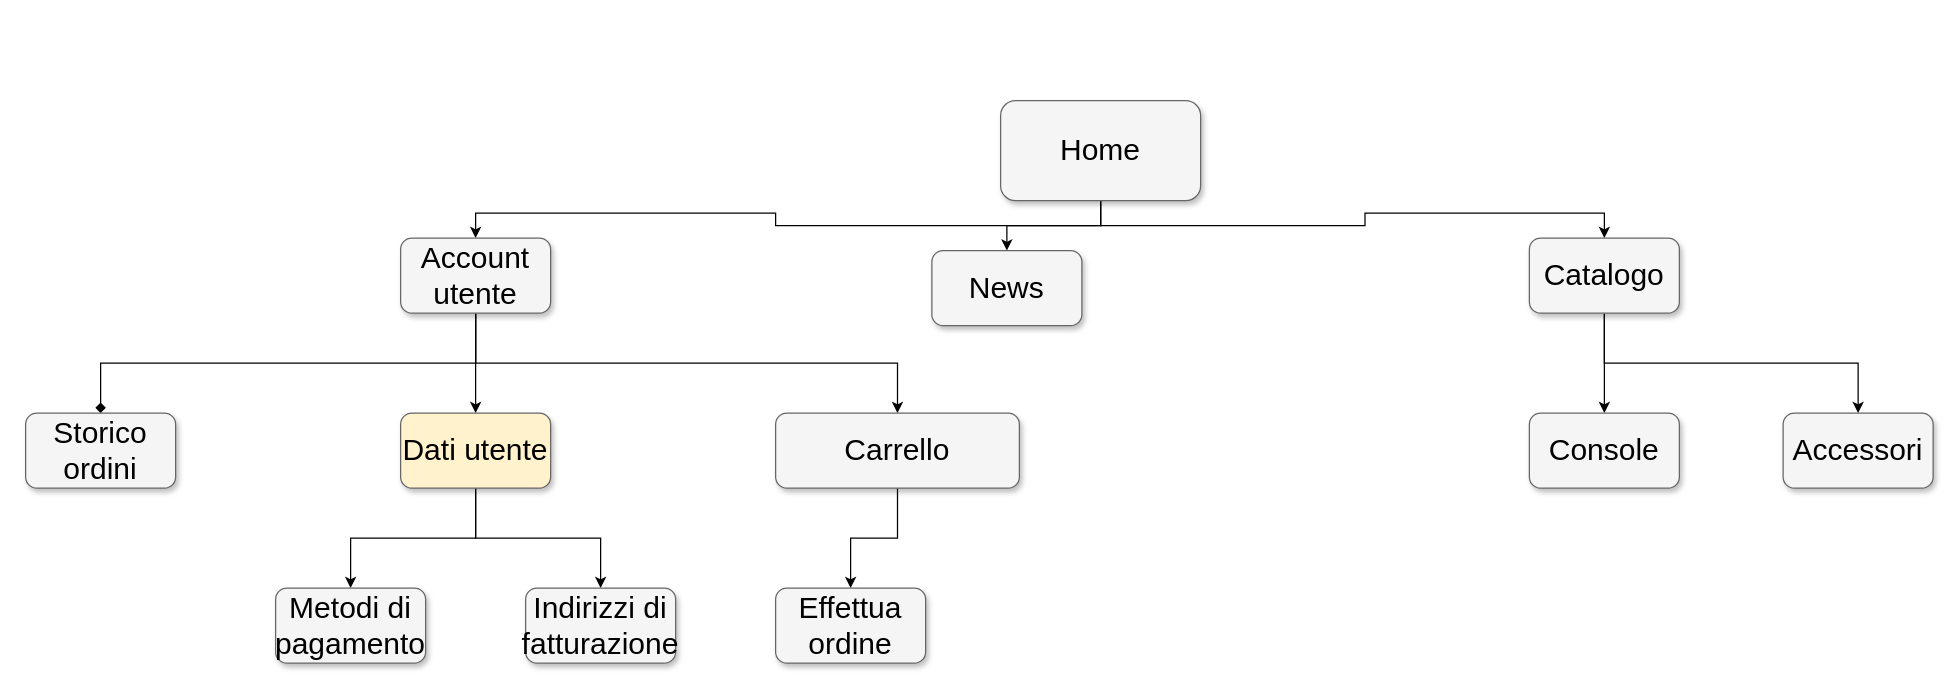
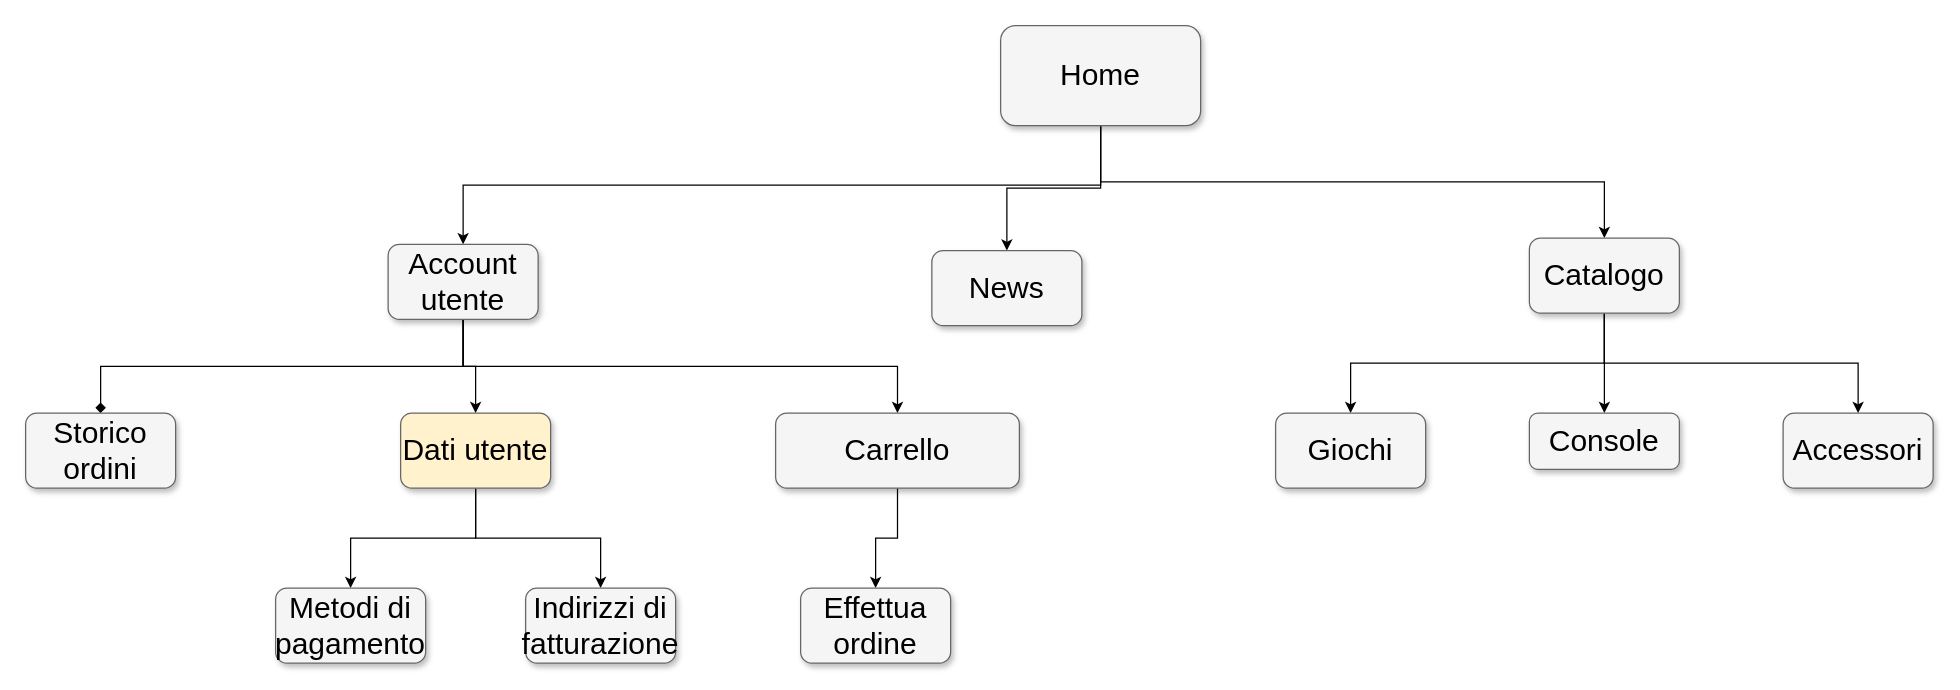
  <mxCell id="0" style=";html=1;" />
  <mxCell id="1" style=";html=1;" parent="0" />
  <mxCell id="2" value="" style="edgeStyle=orthogonalEdgeStyle;rounded=0;orthogonalLoop=1;jettySize=auto;html=1;exitX=0.5;exitY=1;exitDx=0;exitDy=0;" edge="1" parent="1" source="5" target="9"><mxGeometry relative="1" as="geometry" /></mxCell>
  <mxCell id="3" value="" style="edgeStyle=orthogonalEdgeStyle;rounded=0;orthogonalLoop=1;jettySize=auto;html=1;exitX=0.5;exitY=1;exitDx=0;exitDy=0;" edge="1" parent="1" source="5" target="13"><mxGeometry relative="1" as="geometry" /></mxCell>
  <mxCell id="4" value="" style="edgeStyle=orthogonalEdgeStyle;rounded=0;orthogonalLoop=1;jettySize=auto;html=1;" edge="1" parent="1" source="5" target="17"><mxGeometry relative="1" as="geometry" /></mxCell>
- <mxCell id="5" value="Home" style="whiteSpace=wrap;html=1;rounded=1;shadow=1;strokeWidth=1;fontSize=24;align=center;fillColor=#f5f5f5;strokeColor=#666666;" parent="1" vertex="1"><mxGeometry x="800" y="80" width="160" height="80" as="geometry" /></mxCell>
+ <mxCell id="5" value="Home" style="whiteSpace=wrap;html=1;rounded=1;shadow=1;strokeWidth=1;fontSize=24;align=center;fillColor=#f5f5f5;strokeColor=#666666;" parent="1" vertex="1"><mxGeometry x="800" y="20" width="160" height="80" as="geometry" /></mxCell>
  <mxCell id="6" value="" style="edgeStyle=orthogonalEdgeStyle;rounded=0;orthogonalLoop=1;jettySize=auto;html=1;exitX=0.5;exitY=1;exitDx=0;exitDy=0;" edge="1" parent="1" source="9" target="14"><mxGeometry relative="1" as="geometry" /></mxCell>
+ <mxCell id="7" value="" style="edgeStyle=orthogonalEdgeStyle;rounded=0;orthogonalLoop=1;jettySize=auto;html=1;exitX=0.5;exitY=1;exitDx=0;exitDy=0;" edge="1" parent="1" source="9" target="15"><mxGeometry relative="1" as="geometry" /></mxCell>
  <mxCell id="8" value="" style="edgeStyle=orthogonalEdgeStyle;rounded=0;orthogonalLoop=1;jettySize=auto;html=1;" edge="1" parent="1" source="9" target="16"><mxGeometry relative="1" as="geometry" /></mxCell>
  <mxCell id="9" value="Catalogo" style="whiteSpace=wrap;html=1;fontSize=24;fillColor=#f5f5f5;strokeColor=#666666;rounded=1;shadow=1;strokeWidth=1;" vertex="1" parent="1"><mxGeometry x="1223" y="190" width="120" height="60" as="geometry" /></mxCell>
  <mxCell id="10" value="" style="edgeStyle=orthogonalEdgeStyle;rounded=0;orthogonalLoop=1;jettySize=auto;html=1;exitX=0.5;exitY=1;exitDx=0;exitDy=0;endArrow=diamond;" edge="1" parent="1" source="13" target="18"><mxGeometry relative="1" as="geometry" /></mxCell>
  <mxCell id="11" value="" style="edgeStyle=orthogonalEdgeStyle;rounded=0;orthogonalLoop=1;jettySize=auto;html=1;" edge="1" parent="1" source="13" target="21"><mxGeometry relative="1" as="geometry" /></mxCell>
  <mxCell id="12" value="" style="edgeStyle=orthogonalEdgeStyle;rounded=0;orthogonalLoop=1;jettySize=auto;html=1;exitX=0.5;exitY=1;exitDx=0;exitDy=0;" edge="1" parent="1" source="13" target="23"><mxGeometry relative="1" as="geometry" /></mxCell>
- <mxCell id="13" value="Account utente" style="whiteSpace=wrap;html=1;fontSize=24;fillColor=#f5f5f5;strokeColor=#666666;rounded=1;shadow=1;strokeWidth=1;" vertex="1" parent="1"><mxGeometry x="320" y="190" width="120" height="60" as="geometry" /></mxCell>
+ <mxCell id="13" value="Account utente" style="whiteSpace=wrap;html=1;fontSize=24;fillColor=#f5f5f5;strokeColor=#666666;rounded=1;shadow=1;strokeWidth=1;" vertex="1" parent="1"><mxGeometry x="310" y="195" width="120" height="60" as="geometry" /></mxCell>
  <mxCell id="14" value="Accessori" style="whiteSpace=wrap;html=1;fontSize=24;fillColor=#f5f5f5;strokeColor=#666666;rounded=1;shadow=1;strokeWidth=1;" vertex="1" parent="1"><mxGeometry x="1426" y="330" width="120" height="60" as="geometry" /></mxCell>
- <mxCell id="16" value="Console" style="whiteSpace=wrap;html=1;fontSize=24;fillColor=#f5f5f5;strokeColor=#666666;rounded=1;shadow=1;strokeWidth=1;" vertex="1" parent="1"><mxGeometry x="1223" y="330" width="120" height="60" as="geometry" /></mxCell>
+ <mxCell id="15" value="Giochi" style="whiteSpace=wrap;html=1;fontSize=24;fillColor=#f5f5f5;strokeColor=#666666;rounded=1;shadow=1;strokeWidth=1;" vertex="1" parent="1"><mxGeometry x="1020" y="330" width="120" height="60" as="geometry" /></mxCell>
+ <mxCell id="16" value="Console" style="whiteSpace=wrap;html=1;fontSize=24;fillColor=#f5f5f5;strokeColor=#666666;rounded=1;shadow=1;strokeWidth=1;" vertex="1" parent="1"><mxGeometry x="1223" y="330" width="120" height="45" as="geometry" /></mxCell>
  <mxCell id="17" value="News" style="whiteSpace=wrap;html=1;fontSize=24;fillColor=#f5f5f5;strokeColor=#666666;rounded=1;shadow=1;strokeWidth=1;" vertex="1" parent="1"><mxGeometry x="745" y="200" width="120" height="60" as="geometry" /></mxCell>
  <mxCell id="18" value="Storico ordini" style="whiteSpace=wrap;html=1;fontSize=24;fillColor=#f5f5f5;strokeColor=#666666;rounded=1;shadow=1;strokeWidth=1;" vertex="1" parent="1"><mxGeometry x="20" y="330" width="120" height="60" as="geometry" /></mxCell>
  <mxCell id="19" value="" style="edgeStyle=orthogonalEdgeStyle;rounded=0;orthogonalLoop=1;jettySize=auto;html=1;" edge="1" parent="1" source="21" target="25"><mxGeometry relative="1" as="geometry" /></mxCell>
  <mxCell id="20" value="" style="edgeStyle=orthogonalEdgeStyle;rounded=0;orthogonalLoop=1;jettySize=auto;html=1;" edge="1" parent="1" source="21" target="26"><mxGeometry relative="1" as="geometry" /></mxCell>
  <mxCell id="21" value="Dati utente" style="whiteSpace=wrap;html=1;fontSize=24;fillColor=#fff2cc;strokeColor=#666666;rounded=1;shadow=1;strokeWidth=1;" vertex="1" parent="1"><mxGeometry x="320" y="330" width="120" height="60" as="geometry" /></mxCell>
  <mxCell id="22" value="" style="edgeStyle=orthogonalEdgeStyle;rounded=0;orthogonalLoop=1;jettySize=auto;html=1;" edge="1" parent="1" source="23" target="24"><mxGeometry relative="1" as="geometry" /></mxCell>
  <mxCell id="23" value="Carrello" style="whiteSpace=wrap;html=1;fontSize=24;fillColor=#f5f5f5;strokeColor=#666666;rounded=1;shadow=1;strokeWidth=1;" vertex="1" parent="1"><mxGeometry x="620" y="330" width="195" height="60" as="geometry" /></mxCell>
- <mxCell id="24" value="Effettua ordine" style="whiteSpace=wrap;html=1;fontSize=24;fillColor=#f5f5f5;strokeColor=#666666;rounded=1;shadow=1;strokeWidth=1;" vertex="1" parent="1"><mxGeometry x="620" y="470" width="120" height="60" as="geometry" /></mxCell>
+ <mxCell id="24" value="Effettua ordine" style="whiteSpace=wrap;html=1;fontSize=24;fillColor=#f5f5f5;strokeColor=#666666;rounded=1;shadow=1;strokeWidth=1;" vertex="1" parent="1"><mxGeometry x="640" y="470" width="120" height="60" as="geometry" /></mxCell>
  <mxCell id="25" value="Indirizzi di fatturazione" style="whiteSpace=wrap;html=1;fontSize=24;fillColor=#f5f5f5;strokeColor=#666666;rounded=1;shadow=1;strokeWidth=1;" vertex="1" parent="1"><mxGeometry x="420" y="470" width="120" height="60" as="geometry" /></mxCell>
  <mxCell id="26" value="Metodi di pagamento" style="whiteSpace=wrap;html=1;fontSize=24;fillColor=#f5f5f5;strokeColor=#666666;rounded=1;shadow=1;strokeWidth=1;" vertex="1" parent="1"><mxGeometry x="220" y="470" width="120" height="60" as="geometry" /></mxCell>
